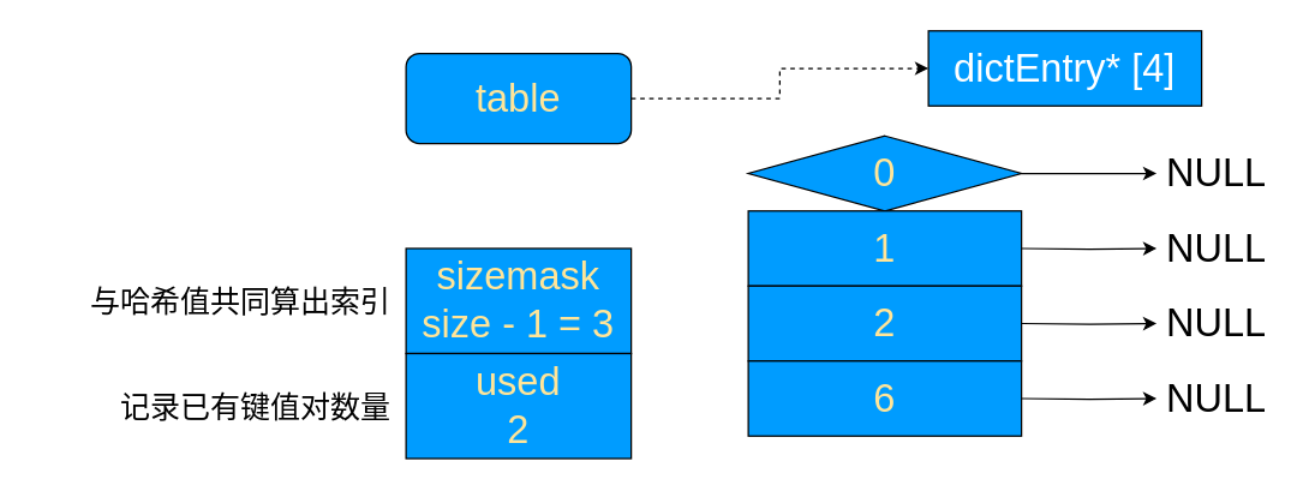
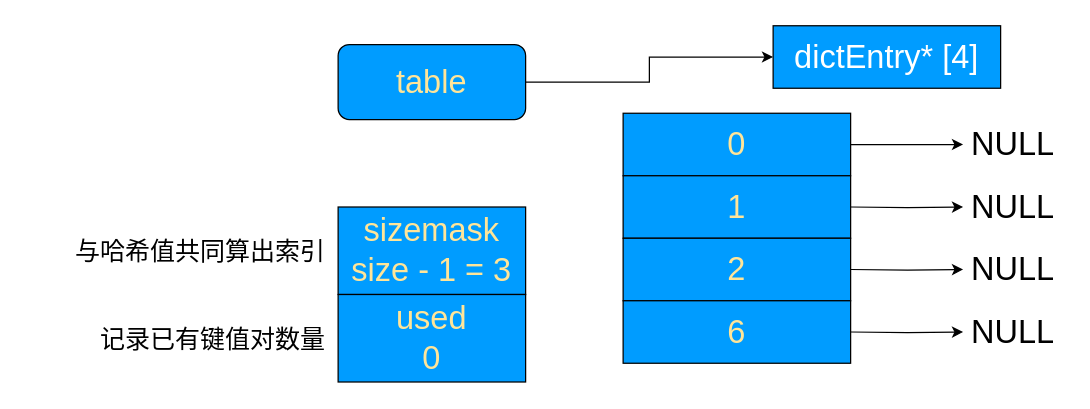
  <mxCell id="0" />
  <mxCell id="1" parent="0" />
- <mxCell id="2" value="" style="edgeStyle=orthogonalEdgeStyle;rounded=0;orthogonalLoop=1;jettySize=auto;html=1;fontSize=26;fontColor=#FFFFFF;dashed=1;" parent="1" source="3" target="6" edge="1"><mxGeometry relative="1" as="geometry" /></mxCell>
+ <mxCell id="2" value="" style="edgeStyle=orthogonalEdgeStyle;rounded=0;orthogonalLoop=1;jettySize=auto;html=1;fontSize=26;fontColor=#FFFFFF;" parent="1" source="3" target="6" edge="1"><mxGeometry relative="1" as="geometry" /></mxCell>
  <mxCell id="3" value="table" style="whiteSpace=wrap;html=1;fillColor=#009CFF;fontSize=26;fontColor=#FFE599;rounded=1;" parent="1" vertex="1"><mxGeometry x="270" y="35" width="150" height="60" as="geometry" /></mxCell>
  <mxCell id="4" value="sizemask&lt;br&gt;size - 1 = 3" style="rounded=0;whiteSpace=wrap;html=1;fillColor=#009CFF;fontSize=26;fontColor=#FFE599;" parent="1" vertex="1"><mxGeometry x="270" y="165" width="150" height="70" as="geometry" /></mxCell>
- <mxCell id="5" value="used&lt;br&gt;2" style="rounded=0;whiteSpace=wrap;html=1;fillColor=#009CFF;fontSize=26;fontColor=#FFE599;" parent="1" vertex="1"><mxGeometry x="270" y="235" width="150" height="70" as="geometry" /></mxCell>
+ <mxCell id="5" value="used&lt;br&gt;0" style="rounded=0;whiteSpace=wrap;html=1;fillColor=#009CFF;fontSize=26;fontColor=#FFE599;" parent="1" vertex="1"><mxGeometry x="270" y="235" width="150" height="70" as="geometry" /></mxCell>
  <mxCell id="6" value="dictEntry* [4]" style="rounded=0;whiteSpace=wrap;html=1;fillColor=#009CFF;fontSize=26;fontColor=#FFFFFF;" parent="1" vertex="1"><mxGeometry x="618" y="20" width="182" height="50" as="geometry" /></mxCell>
  <mxCell id="7" value="" style="edgeStyle=orthogonalEdgeStyle;rounded=0;orthogonalLoop=1;jettySize=auto;html=1;fontSize=26;fontColor=#000000;entryX=0;entryY=0.5;entryDx=0;entryDy=0;" parent="1" source="8" target="12" edge="1"><mxGeometry relative="1" as="geometry"><mxPoint x="840" y="115" as="targetPoint" /></mxGeometry></mxCell>
- <mxCell id="8" value="0" style="rhombus;whiteSpace=wrap;html=1;fillColor=#009CFF;fontSize=26;fontColor=#FFE599;" parent="1" vertex="1"><mxGeometry x="498" y="90" width="182" height="50" as="geometry" /></mxCell>
+ <mxCell id="8" value="0" style="rounded=0;whiteSpace=wrap;html=1;fillColor=#009CFF;fontSize=26;fontColor=#FFE599;" parent="1" vertex="1"><mxGeometry x="498" y="90" width="182" height="50" as="geometry" /></mxCell>
  <mxCell id="9" value="1" style="rounded=0;whiteSpace=wrap;html=1;fillColor=#009CFF;fontSize=26;fontColor=#FFE599;" parent="1" vertex="1"><mxGeometry x="498" y="140" width="182" height="50" as="geometry" /></mxCell>
  <mxCell id="10" value="2" style="rounded=0;whiteSpace=wrap;html=1;fillColor=#009CFF;fontSize=26;fontColor=#FFE599;" parent="1" vertex="1"><mxGeometry x="498" y="190" width="182" height="50" as="geometry" /></mxCell>
  <mxCell id="11" value="6" style="rounded=0;whiteSpace=wrap;html=1;fillColor=#009CFF;fontSize=26;fontColor=#FFE599;" parent="1" vertex="1"><mxGeometry x="498" y="240" width="182" height="50" as="geometry" /></mxCell>
  <mxCell id="12" value="NULL" style="text;html=1;strokeColor=none;fillColor=none;align=center;verticalAlign=middle;whiteSpace=wrap;rounded=0;fontSize=26;" parent="1" vertex="1"><mxGeometry x="770" y="100" width="80" height="30" as="geometry" /></mxCell>
  <mxCell id="13" value="" style="edgeStyle=orthogonalEdgeStyle;rounded=0;orthogonalLoop=1;jettySize=auto;html=1;fontSize=26;fontColor=#000000;entryX=0;entryY=0.5;entryDx=0;entryDy=0;" parent="1" target="14" edge="1"><mxGeometry relative="1" as="geometry"><mxPoint x="680" y="165" as="sourcePoint" /><mxPoint x="790" y="165" as="targetPoint" /></mxGeometry></mxCell>
  <mxCell id="14" value="NULL" style="text;html=1;strokeColor=none;fillColor=none;align=center;verticalAlign=middle;whiteSpace=wrap;rounded=0;fontSize=26;" parent="1" vertex="1"><mxGeometry x="770" y="150" width="80" height="30" as="geometry" /></mxCell>
  <mxCell id="15" value="" style="edgeStyle=orthogonalEdgeStyle;rounded=0;orthogonalLoop=1;jettySize=auto;html=1;fontSize=26;fontColor=#000000;entryX=0;entryY=0.5;entryDx=0;entryDy=0;" parent="1" target="16" edge="1"><mxGeometry relative="1" as="geometry"><mxPoint x="680" y="215" as="sourcePoint" /><mxPoint x="790" y="215" as="targetPoint" /></mxGeometry></mxCell>
  <mxCell id="16" value="NULL" style="text;html=1;strokeColor=none;fillColor=none;align=center;verticalAlign=middle;whiteSpace=wrap;rounded=0;fontSize=26;" parent="1" vertex="1"><mxGeometry x="770" y="200" width="80" height="30" as="geometry" /></mxCell>
  <mxCell id="17" value="" style="edgeStyle=orthogonalEdgeStyle;rounded=0;orthogonalLoop=1;jettySize=auto;html=1;fontSize=26;fontColor=#000000;entryX=0;entryY=0.5;entryDx=0;entryDy=0;" parent="1" target="18" edge="1"><mxGeometry relative="1" as="geometry"><mxPoint x="680" y="265" as="sourcePoint" /><mxPoint x="790" y="265" as="targetPoint" /></mxGeometry></mxCell>
  <mxCell id="18" value="NULL" style="text;html=1;strokeColor=none;fillColor=none;align=center;verticalAlign=middle;whiteSpace=wrap;rounded=0;fontSize=26;" parent="1" vertex="1"><mxGeometry x="770" y="250" width="80" height="30" as="geometry" /></mxCell>
  <mxCell id="19" value="与哈希值共同算出索引" style="text;html=1;strokeColor=none;fillColor=none;align=center;verticalAlign=middle;whiteSpace=wrap;rounded=0;fontSize=20;" parent="1" vertex="1"><mxGeometry x="20" y="172.5" width="280" height="55" as="geometry" /></mxCell>
  <mxCell id="20" value="记录已有键值对数量" style="text;html=1;strokeColor=none;fillColor=none;align=center;verticalAlign=middle;whiteSpace=wrap;rounded=0;fontSize=20;" parent="1" vertex="1"><mxGeometry x="30" y="242.5" width="280" height="55" as="geometry" /></mxCell>
